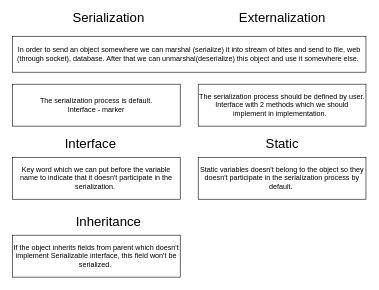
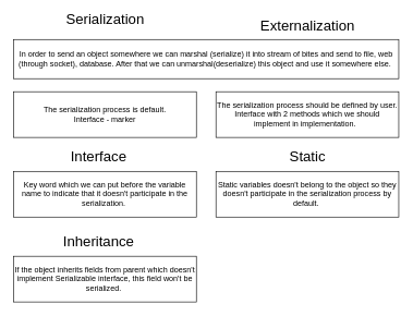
  <mxCell id="0" />
  <mxCell id="1" parent="0" />
  <mxCell id="2" value="The serialization process is default. &lt;br&gt;Interface - marker" style="rounded=0;whiteSpace=wrap;html=1;" vertex="1" parent="1"><mxGeometry x="20" y="140" width="280" height="70" as="geometry" /></mxCell>
  <mxCell id="3" value="The serialization process should be defined by user. Interface with 2 methods which we should implement in implementation.&amp;nbsp;&amp;nbsp;" style="rounded=0;whiteSpace=wrap;html=1;" vertex="1" parent="1"><mxGeometry x="330" y="140" width="280" height="70" as="geometry" /></mxCell>
- <mxCell id="4" value="&lt;font style=&quot;font-size: 22px&quot;&gt;Serialization&lt;/font&gt;" style="text;html=1;align=center;verticalAlign=middle;resizable=0;points=[];autosize=1;" vertex="1" parent="1"><mxGeometry x="110" y="20" width="140" height="20" as="geometry" /></mxCell>
- <mxCell id="5" value="&lt;font style=&quot;font-size: 22px&quot;&gt;Externalization&lt;/font&gt;" style="text;html=1;align=center;verticalAlign=middle;resizable=0;points=[];autosize=1;" vertex="1" parent="1"><mxGeometry x="390" y="20" width="160" height="20" as="geometry" /></mxCell>
+ <mxCell id="4" value="&lt;font style=&quot;font-size: 22px&quot;&gt;Serialization&lt;/font&gt;" style="text;html=1;align=center;verticalAlign=middle;resizable=0;points=[];autosize=1;" vertex="1" parent="1"><mxGeometry x="90" y="20" width="140" height="20" as="geometry" /></mxCell>
+ <mxCell id="5" value="&lt;font style=&quot;font-size: 22px&quot;&gt;Externalization&lt;/font&gt;" style="text;html=1;align=center;verticalAlign=middle;resizable=0;points=[];autosize=1;" vertex="1" parent="1"><mxGeometry x="390" y="30" width="160" height="20" as="geometry" /></mxCell>
  <mxCell id="6" value="In order to send an object somewhere we can marshal (serialize) it into stream of bites and send to file, web (through socket), database. After that we can unmarshal(deserialize) this object and use it somewhere else.&amp;nbsp;" style="rounded=0;whiteSpace=wrap;html=1;" vertex="1" parent="1"><mxGeometry x="20" y="60" width="590" height="60" as="geometry" /></mxCell>
  <mxCell id="7" value="&lt;font style=&quot;font-size: 22px&quot;&gt;Interface&lt;/font&gt;" style="text;html=1;align=center;verticalAlign=middle;resizable=0;points=[];autosize=1;" vertex="1" parent="1"><mxGeometry x="95" y="230" width="110" height="20" as="geometry" /></mxCell>
  <mxCell id="8" value="Key word which we can put before the variable name to indicate that it doesn't participate in the serialization.&amp;nbsp;" style="rounded=0;whiteSpace=wrap;html=1;" vertex="1" parent="1"><mxGeometry x="20" y="262" width="280" height="70" as="geometry" /></mxCell>
  <mxCell id="9" value="&lt;font style=&quot;font-size: 22px&quot;&gt;Static&lt;/font&gt;" style="text;html=1;align=center;verticalAlign=middle;resizable=0;points=[];autosize=1;" vertex="1" parent="1"><mxGeometry x="435" y="230" width="70" height="20" as="geometry" /></mxCell>
  <mxCell id="10" value="Static variables doesn't belong to the object so they doesn't participate in the serialization process by default.&amp;nbsp;" style="rounded=0;whiteSpace=wrap;html=1;" vertex="1" parent="1"><mxGeometry x="330" y="262" width="280" height="70" as="geometry" /></mxCell>
- <mxCell id="11" value="&lt;font style=&quot;font-size: 22px&quot;&gt;Inheritance&lt;/font&gt;" style="text;html=1;align=center;verticalAlign=middle;resizable=0;points=[];autosize=1;" vertex="1" parent="1"><mxGeometry x="120" y="360" width="120" height="20" as="geometry" /></mxCell>
+ <mxCell id="11" value="&lt;font style=&quot;font-size: 22px&quot;&gt;Inheritance&lt;/font&gt;" style="text;html=1;align=center;verticalAlign=middle;resizable=0;points=[];autosize=1;" vertex="1" parent="1"><mxGeometry x="90" y="360" width="120" height="20" as="geometry" /></mxCell>
  <mxCell id="12" value="If the object inherits fields from parent which doesn't implement Serializable interface, this field won't be serialized.&amp;nbsp;" style="rounded=0;whiteSpace=wrap;html=1;" vertex="1" parent="1"><mxGeometry x="20" y="392" width="280" height="70" as="geometry" /></mxCell>
